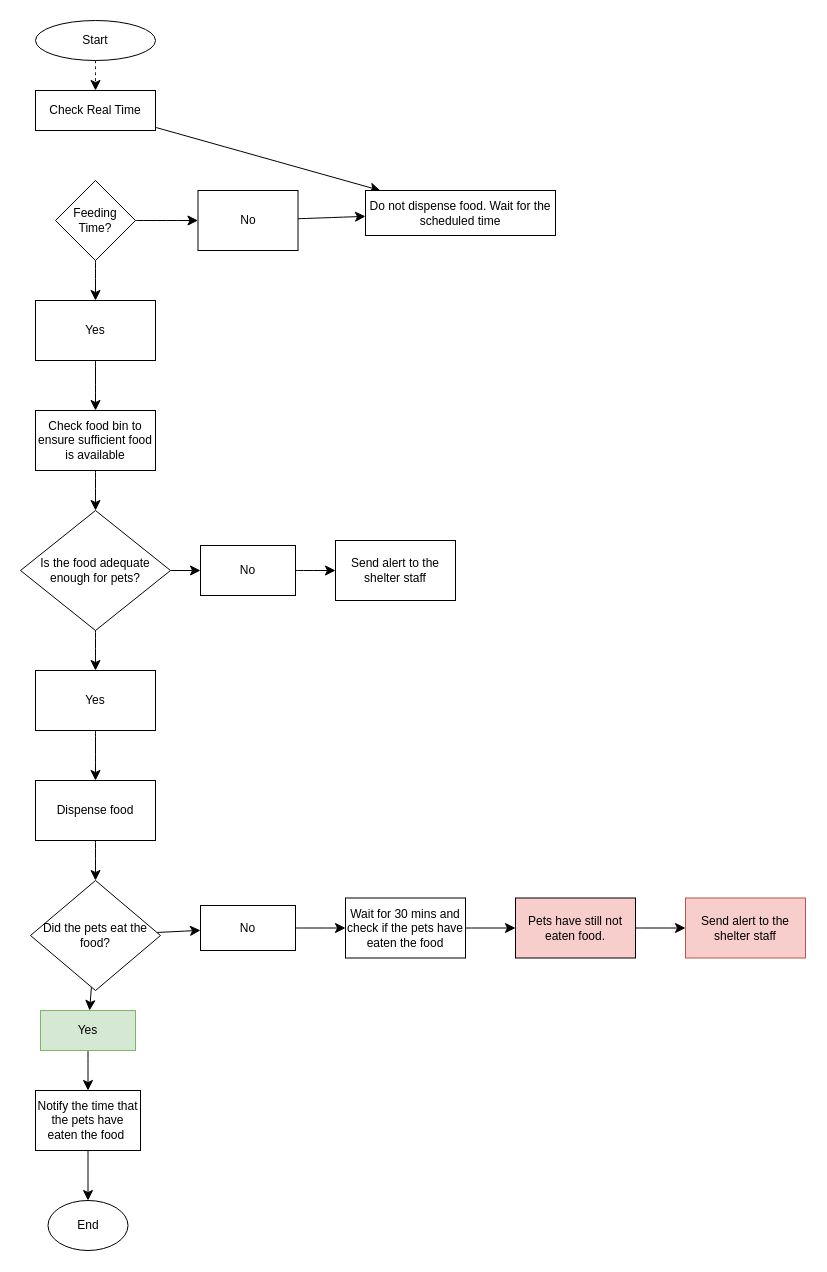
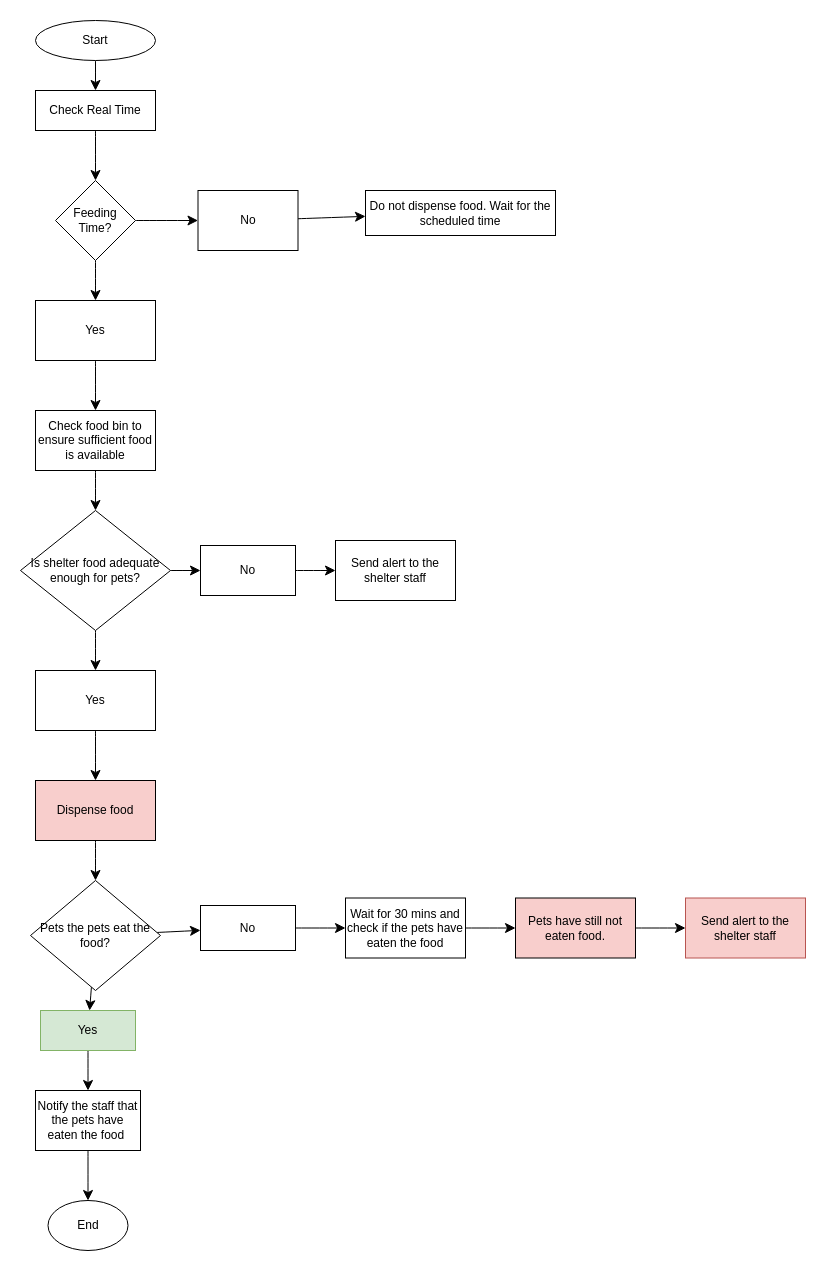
  <mxCell id="0" />
  <mxCell id="1" parent="0" />
- <mxCell id="2" value="" style="edgeStyle=none;curved=1;rounded=0;orthogonalLoop=1;jettySize=auto;html=1;fontSize=12;startSize=8;endSize=8;dashed=1;" parent="1" source="3" target="5" edge="1"><mxGeometry relative="1" as="geometry" /></mxCell>
+ <mxCell id="2" value="" style="edgeStyle=none;curved=1;rounded=0;orthogonalLoop=1;jettySize=auto;html=1;fontSize=12;startSize=8;endSize=8;" parent="1" source="3" target="5" edge="1"><mxGeometry relative="1" as="geometry" /></mxCell>
  <mxCell id="3" value="Start" style="ellipse;whiteSpace=wrap;html=1;" parent="1" vertex="1"><mxGeometry x="35" y="20" width="120" height="40" as="geometry" /></mxCell>
- <mxCell id="4" value="" style="edgeStyle=none;curved=1;rounded=0;orthogonalLoop=1;jettySize=auto;html=1;fontSize=12;startSize=8;endSize=8;" parent="1" source="5" target="11" edge="1"><mxGeometry relative="1" as="geometry" /></mxCell>
+ <mxCell id="4" value="" style="edgeStyle=none;curved=1;rounded=0;orthogonalLoop=1;jettySize=auto;html=1;fontSize=12;startSize=8;endSize=8;" parent="1" source="5" target="8" edge="1"><mxGeometry relative="1" as="geometry" /></mxCell>
  <mxCell id="5" value="Check Real Time" style="whiteSpace=wrap;html=1;" parent="1" vertex="1"><mxGeometry x="35" y="90" width="120" height="40" as="geometry" /></mxCell>
  <mxCell id="6" value="" style="edgeStyle=none;curved=1;rounded=0;orthogonalLoop=1;jettySize=auto;html=1;fontSize=12;startSize=8;endSize=8;" parent="1" source="8" target="10" edge="1"><mxGeometry relative="1" as="geometry" /></mxCell>
  <mxCell id="7" value="" style="edgeStyle=none;curved=1;rounded=0;orthogonalLoop=1;jettySize=auto;html=1;fontSize=12;startSize=8;endSize=8;" parent="1" source="8" target="13" edge="1"><mxGeometry relative="1" as="geometry" /></mxCell>
  <mxCell id="8" value="Feeding Time?" style="rhombus;whiteSpace=wrap;html=1;" parent="1" vertex="1"><mxGeometry x="55" y="180" width="80" height="80" as="geometry" /></mxCell>
  <mxCell id="9" value="" style="edgeStyle=none;curved=1;rounded=0;orthogonalLoop=1;jettySize=auto;html=1;fontSize=12;startSize=8;endSize=8;" parent="1" source="10" target="11" edge="1"><mxGeometry relative="1" as="geometry" /></mxCell>
  <mxCell id="10" value="No" style="whiteSpace=wrap;html=1;" parent="1" vertex="1"><mxGeometry x="197.5" y="190" width="100" height="60" as="geometry" /></mxCell>
  <mxCell id="11" value="Do not dispense food. Wait for the scheduled time" style="whiteSpace=wrap;html=1;" parent="1" vertex="1"><mxGeometry x="365" y="190" width="190" height="45" as="geometry" /></mxCell>
  <mxCell id="12" value="" style="edgeStyle=none;curved=1;rounded=0;orthogonalLoop=1;jettySize=auto;html=1;fontSize=12;startSize=8;endSize=8;" parent="1" source="13" target="16" edge="1"><mxGeometry relative="1" as="geometry" /></mxCell>
  <mxCell id="13" value="Yes" style="whiteSpace=wrap;html=1;" parent="1" vertex="1"><mxGeometry x="35" y="300" width="120" height="60" as="geometry" /></mxCell>
  <mxCell id="14" style="edgeStyle=none;curved=1;rounded=0;orthogonalLoop=1;jettySize=auto;html=1;exitX=1;exitY=1;exitDx=0;exitDy=0;fontSize=12;startSize=8;endSize=8;" parent="1" source="10" target="10" edge="1"><mxGeometry relative="1" as="geometry" /></mxCell>
  <mxCell id="15" value="" style="edgeStyle=none;curved=1;rounded=0;orthogonalLoop=1;jettySize=auto;html=1;fontSize=12;startSize=8;endSize=8;" parent="1" source="16" target="19" edge="1"><mxGeometry relative="1" as="geometry" /></mxCell>
  <mxCell id="16" value="Check food bin to ensure sufficient food is available" style="whiteSpace=wrap;html=1;" parent="1" vertex="1"><mxGeometry x="35" y="410" width="120" height="60" as="geometry" /></mxCell>
  <mxCell id="17" value="" style="edgeStyle=none;curved=1;rounded=0;orthogonalLoop=1;jettySize=auto;html=1;fontSize=12;startSize=8;endSize=8;" parent="1" source="19" target="21" edge="1"><mxGeometry relative="1" as="geometry" /></mxCell>
  <mxCell id="18" value="" style="edgeStyle=none;curved=1;rounded=0;orthogonalLoop=1;jettySize=auto;html=1;fontSize=12;startSize=8;endSize=8;" parent="1" source="19" target="24" edge="1"><mxGeometry relative="1" as="geometry" /></mxCell>
- <mxCell id="19" value="Is the food adequate enough for pets?" style="rhombus;whiteSpace=wrap;html=1;" parent="1" vertex="1"><mxGeometry x="20" y="510" width="150" height="120" as="geometry" /></mxCell>
+ <mxCell id="19" value="Is shelter food adequate enough for pets?" style="rhombus;whiteSpace=wrap;html=1;" parent="1" vertex="1"><mxGeometry x="20" y="510" width="150" height="120" as="geometry" /></mxCell>
  <mxCell id="20" value="" style="edgeStyle=none;curved=1;rounded=0;orthogonalLoop=1;jettySize=auto;html=1;fontSize=12;startSize=8;endSize=8;" parent="1" source="21" target="22" edge="1"><mxGeometry relative="1" as="geometry" /></mxCell>
  <mxCell id="21" value="No" style="whiteSpace=wrap;html=1;" parent="1" vertex="1"><mxGeometry x="200" y="545" width="95" height="50" as="geometry" /></mxCell>
  <mxCell id="22" value="Send alert to the shelter staff" style="whiteSpace=wrap;html=1;" parent="1" vertex="1"><mxGeometry x="335" y="540" width="120" height="60" as="geometry" /></mxCell>
  <mxCell id="23" value="" style="edgeStyle=none;curved=1;rounded=0;orthogonalLoop=1;jettySize=auto;html=1;fontSize=12;startSize=8;endSize=8;" parent="1" source="24" target="26" edge="1"><mxGeometry relative="1" as="geometry" /></mxCell>
  <mxCell id="24" value="Yes" style="whiteSpace=wrap;html=1;" parent="1" vertex="1"><mxGeometry x="35" y="670" width="120" height="60" as="geometry" /></mxCell>
  <mxCell id="25" value="" style="edgeStyle=none;curved=1;rounded=0;orthogonalLoop=1;jettySize=auto;html=1;fontSize=12;startSize=8;endSize=8;" parent="1" source="26" target="29" edge="1"><mxGeometry relative="1" as="geometry" /></mxCell>
- <mxCell id="26" value="Dispense food" style="whiteSpace=wrap;html=1;" parent="1" vertex="1"><mxGeometry x="35" y="780" width="120" height="60" as="geometry" /></mxCell>
+ <mxCell id="26" value="Dispense food" style="whiteSpace=wrap;html=1;fillColor=#f8cecc;" parent="1" vertex="1"><mxGeometry x="35" y="780" width="120" height="60" as="geometry" /></mxCell>
  <mxCell id="27" value="" style="edgeStyle=none;curved=1;rounded=0;orthogonalLoop=1;jettySize=auto;html=1;fontSize=12;startSize=8;endSize=8;" parent="1" source="29" target="31" edge="1"><mxGeometry relative="1" as="geometry" /></mxCell>
  <mxCell id="28" value="" style="edgeStyle=none;curved=1;rounded=0;orthogonalLoop=1;jettySize=auto;html=1;fontSize=12;startSize=8;endSize=8;" parent="1" source="29" target="35" edge="1"><mxGeometry relative="1" as="geometry" /></mxCell>
- <mxCell id="29" value="Did the pets eat the food?" style="rhombus;whiteSpace=wrap;html=1;" parent="1" vertex="1"><mxGeometry x="30" y="880" width="130" height="110" as="geometry" /></mxCell>
+ <mxCell id="29" value="Pets the pets eat the food?" style="rhombus;whiteSpace=wrap;html=1;" parent="1" vertex="1"><mxGeometry x="30" y="880" width="130" height="110" as="geometry" /></mxCell>
  <mxCell id="30" value="" style="edgeStyle=none;curved=1;rounded=0;orthogonalLoop=1;jettySize=auto;html=1;fontSize=12;startSize=8;endSize=8;" parent="1" source="31" target="33" edge="1"><mxGeometry relative="1" as="geometry" /></mxCell>
  <mxCell id="31" value="No" style="whiteSpace=wrap;html=1;" parent="1" vertex="1"><mxGeometry x="200" y="905" width="95" height="45" as="geometry" /></mxCell>
  <mxCell id="32" value="" style="edgeStyle=none;curved=1;rounded=0;orthogonalLoop=1;jettySize=auto;html=1;fontSize=12;startSize=8;endSize=8;" parent="1" source="33" target="40" edge="1"><mxGeometry relative="1" as="geometry" /></mxCell>
  <mxCell id="33" value="Wait for 30 mins and check if the pets have eaten the food" style="whiteSpace=wrap;html=1;" parent="1" vertex="1"><mxGeometry x="345" y="897.5" width="120" height="60" as="geometry" /></mxCell>
  <mxCell id="34" value="" style="edgeStyle=none;curved=1;rounded=0;orthogonalLoop=1;jettySize=auto;html=1;fontSize=12;startSize=8;endSize=8;" parent="1" source="35" target="37" edge="1"><mxGeometry relative="1" as="geometry" /></mxCell>
  <mxCell id="35" value="Yes" style="whiteSpace=wrap;html=1;fillColor=#d5e8d4;strokeColor=#82b366;" parent="1" vertex="1"><mxGeometry x="40" y="1010" width="95" height="40" as="geometry" /></mxCell>
  <mxCell id="36" value="" style="edgeStyle=none;curved=1;rounded=0;orthogonalLoop=1;jettySize=auto;html=1;fontSize=12;startSize=8;endSize=8;" parent="1" source="37" target="38" edge="1"><mxGeometry relative="1" as="geometry" /></mxCell>
- <mxCell id="37" value="Notify the time that the pets have eaten the food&amp;nbsp;" style="whiteSpace=wrap;html=1;" parent="1" vertex="1"><mxGeometry x="35" y="1090" width="105" height="60" as="geometry" /></mxCell>
+ <mxCell id="37" value="Notify the staff that the pets have eaten the food&amp;nbsp;" style="whiteSpace=wrap;html=1;" parent="1" vertex="1"><mxGeometry x="35" y="1090" width="105" height="60" as="geometry" /></mxCell>
  <mxCell id="38" value="End" style="ellipse;whiteSpace=wrap;html=1;" parent="1" vertex="1"><mxGeometry x="47.5" y="1200" width="80" height="50" as="geometry" /></mxCell>
  <mxCell id="39" value="" style="edgeStyle=none;curved=1;rounded=0;orthogonalLoop=1;jettySize=auto;html=1;fontSize=12;startSize=8;endSize=8;" parent="1" source="40" target="41" edge="1"><mxGeometry relative="1" as="geometry" /></mxCell>
  <mxCell id="40" value="Pets have still not eaten food." style="whiteSpace=wrap;html=1;fillColor=#f8cecc;" parent="1" vertex="1"><mxGeometry x="515" y="897.5" width="120" height="60" as="geometry" /></mxCell>
  <mxCell id="41" value="Send alert to the shelter staff" style="whiteSpace=wrap;html=1;fillColor=#f8cecc;strokeColor=#b85450;" parent="1" vertex="1"><mxGeometry x="685" y="897.5" width="120" height="60" as="geometry" /></mxCell>
